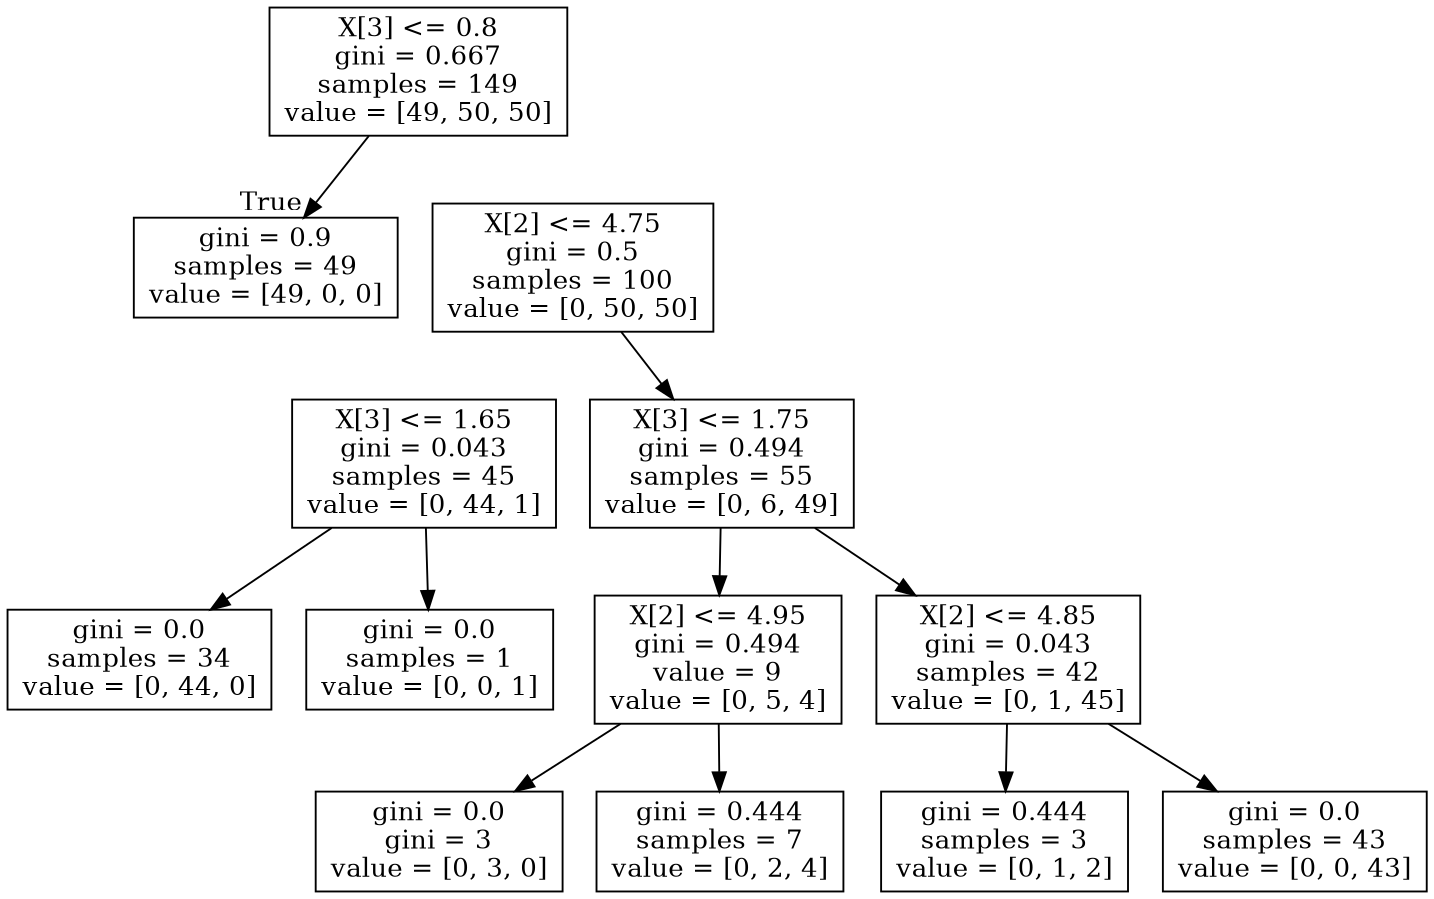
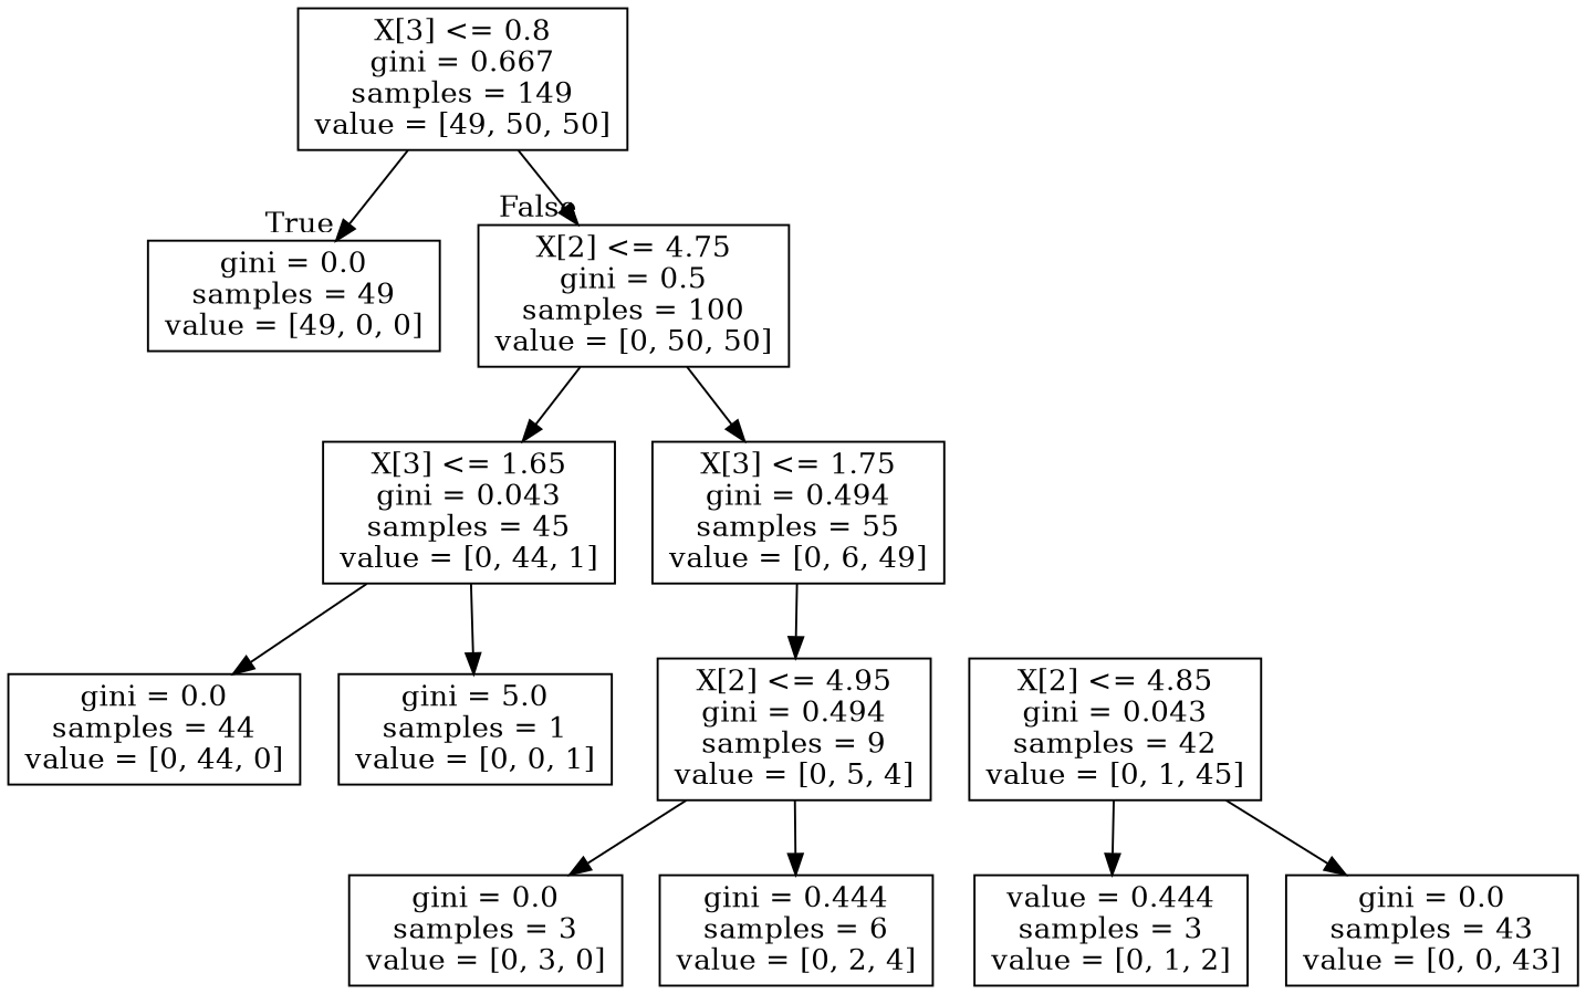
  digraph {
    node [shape=box]
    n1 [label="X[3] <= 0.8\ngini = 0.667\nsamples = 149\nvalue = [49, 50, 50]"]
-   n2 [label="gini = 0.9\nsamples = 49\nvalue = [49, 0, 0]"]
+   n2 [label="gini = 0.0\nsamples = 49\nvalue = [49, 0, 0]"]
    n3 [label="X[2] <= 4.75\ngini = 0.5\nsamples = 100\nvalue = [0, 50, 50]"]
    n4 [label="X[3] <= 1.65\ngini = 0.043\nsamples = 45\nvalue = [0, 44, 1]"]
    n5 [label="X[3] <= 1.75\ngini = 0.494\nsamples = 55\nvalue = [0, 6, 49]"]
-   n6 [label="gini = 0.0\nsamples = 34\nvalue = [0, 44, 0]"]
-   n7 [label="gini = 0.0\nsamples = 1\nvalue = [0, 0, 1]"]
-   n8 [label="X[2] <= 4.95\ngini = 0.494\nvalue = 9\nvalue = [0, 5, 4]"]
+   n6 [label="gini = 0.0\nsamples = 44\nvalue = [0, 44, 0]"]
+   n7 [label="gini = 5.0\nsamples = 1\nvalue = [0, 0, 1]"]
+   n8 [label="X[2] <= 4.95\ngini = 0.494\nsamples = 9\nvalue = [0, 5, 4]"]
    n9 [label="X[2] <= 4.85\ngini = 0.043\nsamples = 42\nvalue = [0, 1, 45]"]
-   n10 [label="gini = 0.0\ngini = 3\nvalue = [0, 3, 0]"]
-   n11 [label="gini = 0.444\nsamples = 7\nvalue = [0, 2, 4]"]
-   n12 [label="gini = 0.444\nsamples = 3\nvalue = [0, 1, 2]"]
+   n10 [label="gini = 0.0\nsamples = 3\nvalue = [0, 3, 0]"]
+   n11 [label="gini = 0.444\nsamples = 6\nvalue = [0, 2, 4]"]
+   n12 [label="value = 0.444\nsamples = 3\nvalue = [0, 1, 2]"]
    n13 [label="gini = 0.0\nsamples = 43\nvalue = [0, 0, 43]"]
    n1 -> n2 [headlabel=True labelangle=45 labeldistance=2.5]
+   n1 -> n3 [headlabel=False labelangle=-45 labeldistance=2.5]
+   n3 -> n4
    n3 -> n5
    n4 -> n6
    n4 -> n7
    n5 -> n8
-   n5 -> n9
    n8 -> n10
    n8 -> n11
    n9 -> n12
    n9 -> n13
  }
